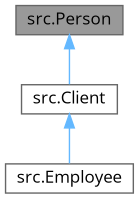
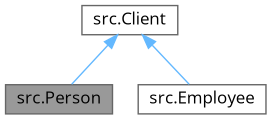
  digraph {
    fontname="Open Sans"
    node [color=gray40 fillcolor=white fontname="Open Sans" fontsize=12 shape=box style=filled]
    edge [color=steelblue1 dir=back fontname="Open Sans" fontsize=12 labelfontname=Helvetica labelfontsize=10 style=solid]
    n1 [fillcolor=grey60 fontcolor=black height=0.2 label="src.Person" width=0.4]
    n2 [height=0.2 label="src.Client" width=0.4]
    n3 [height=0.2 label="src.Employee" width=0.4]
-   n1 -> n2
+   n2 -> n1
    n2 -> n3
  }
